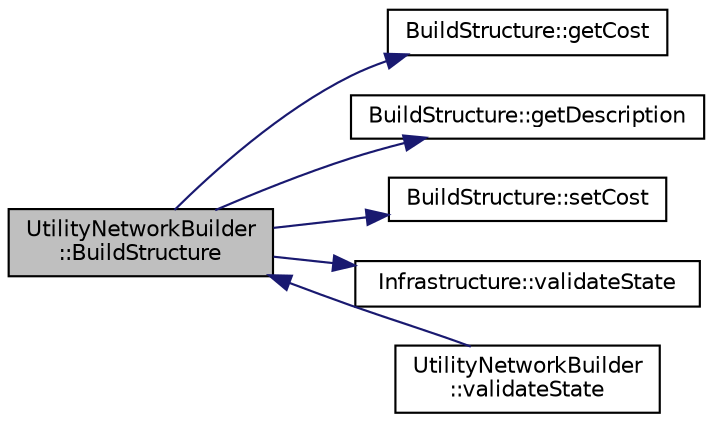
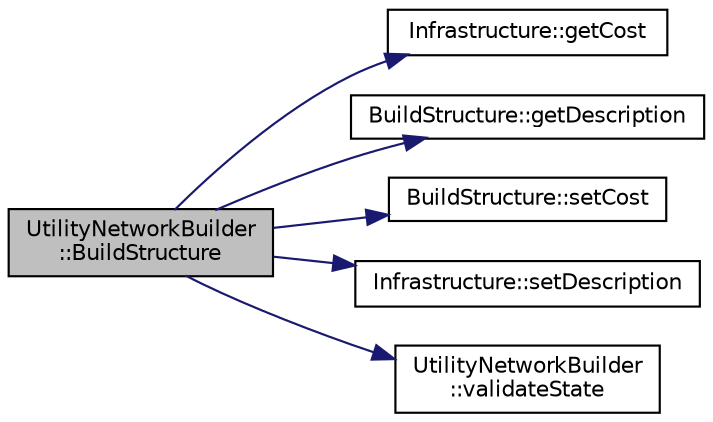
  digraph {
    rankdir=LR
    node [color=black fillcolor=white fontname=Helvetica fontsize=10 shape=record style=filled]
    edge [color=midnightblue fontname=Helvetica fontsize=10 labelfontname=Helvetica labelfontsize=10 style=solid]
    n1 [fillcolor=grey75 fontcolor=black height=0.2 label="UtilityNetworkBuilder\l::BuildStructure" width=0.4]
-   n2 [height=0.2 label="BuildStructure::getCost" width=0.4]
+   n2 [height=0.2 label="Infrastructure::getCost" width=0.4]
    n3 [height=0.2 label="BuildStructure::getDescription" width=0.4]
    n4 [height=0.2 label="BuildStructure::setCost" width=0.4]
-   n5 [height=0.2 label="Infrastructure::validateState" width=0.4]
+   n5 [height=0.2 label="Infrastructure::setDescription" width=0.4]
    n6 [height=0.2 label="UtilityNetworkBuilder\l::validateState" width=0.4]
    n1 -> n2
    n1 -> n3
    n1 -> n4
    n1 -> n5
-   n6 -> n1
+   n1 -> n6
  }
